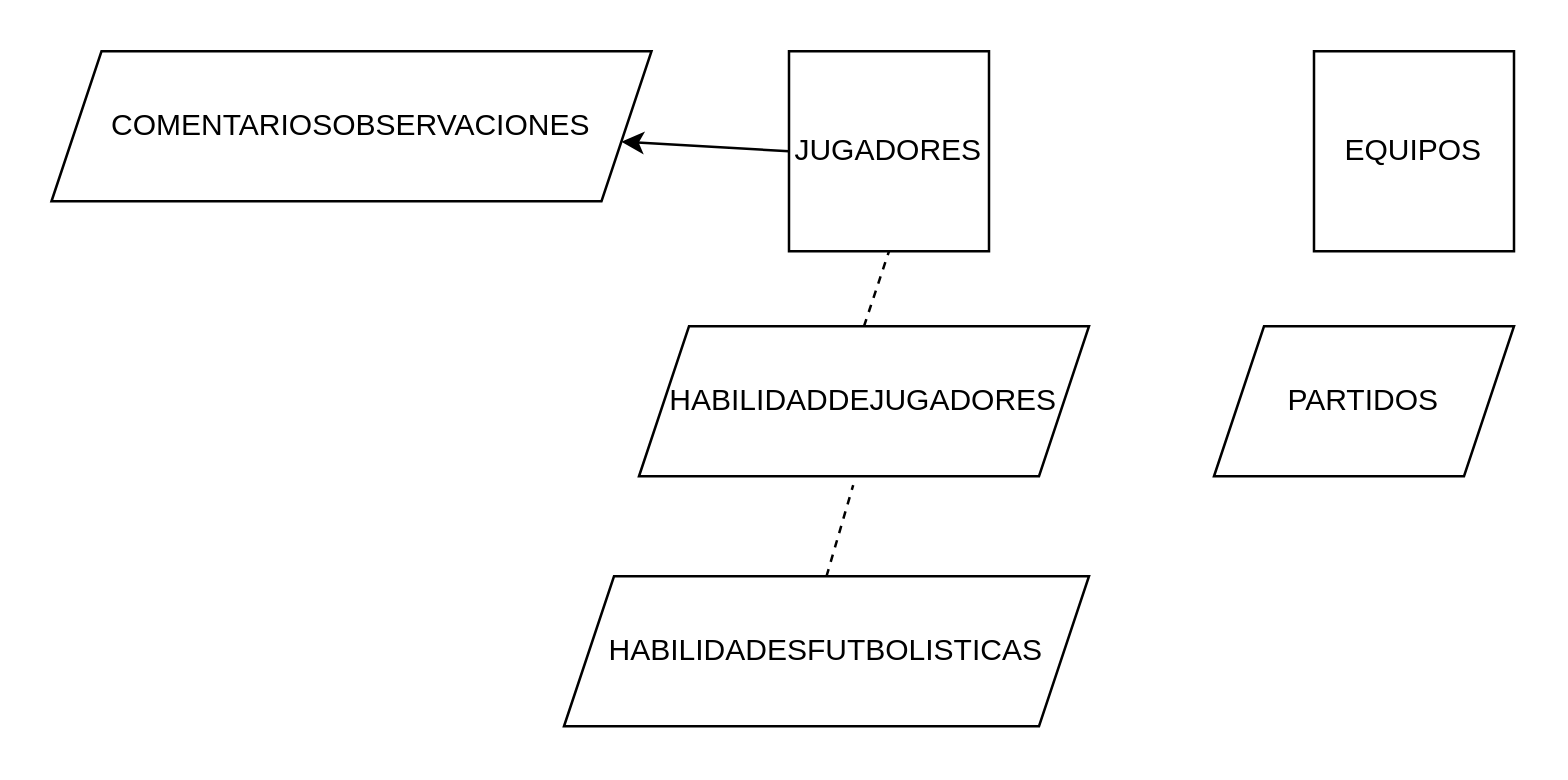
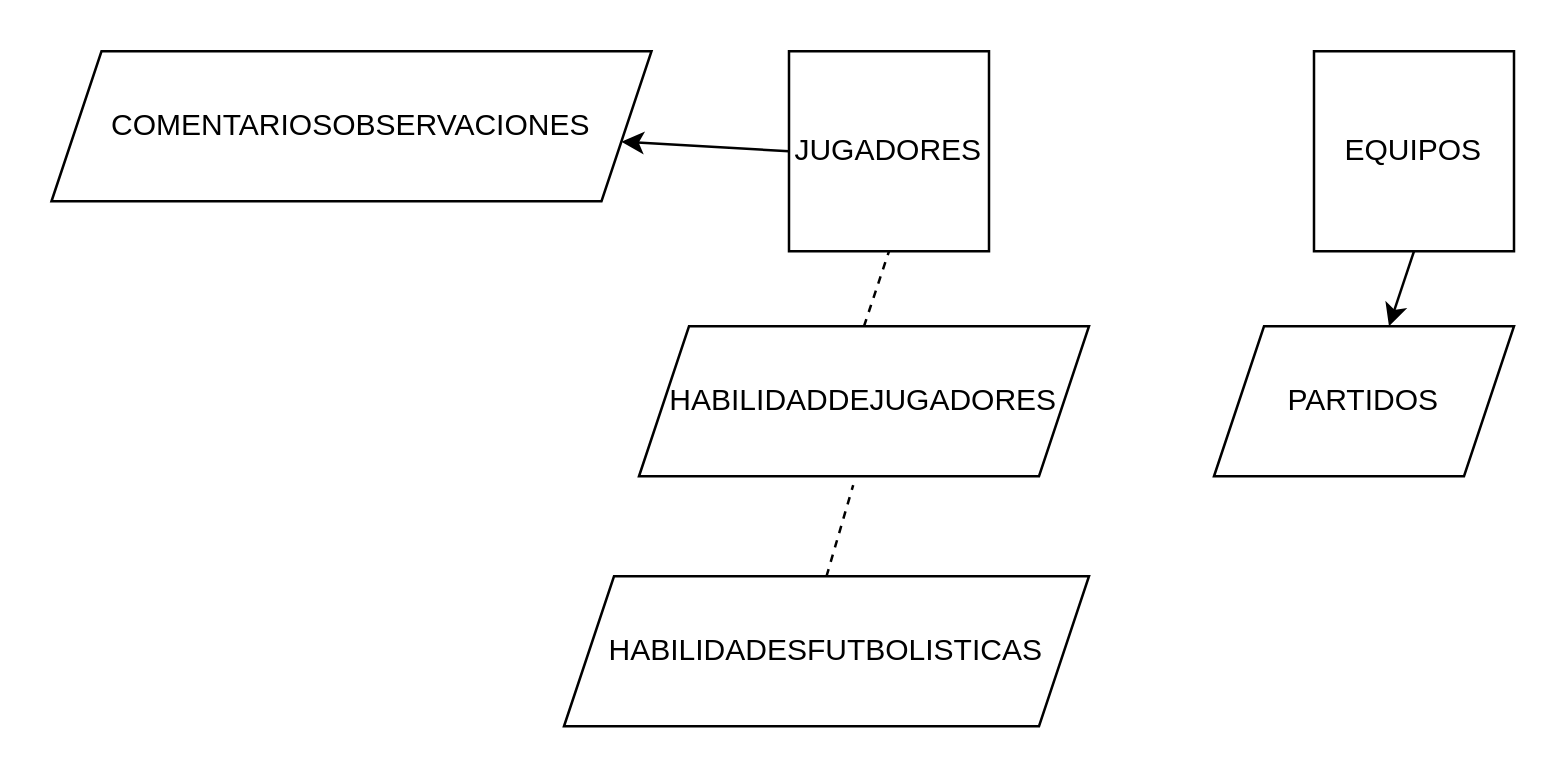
  <mxCell id="0" />
  <mxCell id="1" parent="0" />
  <mxCell id="2" value="JUGADORES" style="whiteSpace=wrap;html=1;aspect=fixed;" vertex="1" parent="1"><mxGeometry x="315" y="20" width="80" height="80" as="geometry" /></mxCell>
  <mxCell id="3" value="EQUIPOS" style="whiteSpace=wrap;html=1;aspect=fixed;" vertex="1" parent="1"><mxGeometry x="525" y="20" width="80" height="80" as="geometry" /></mxCell>
  <mxCell id="4" value="HABILIDADESFUTBOLISTICAS" style="shape=parallelogram;perimeter=parallelogramPerimeter;whiteSpace=wrap;html=1;fixedSize=1;" vertex="1" parent="1"><mxGeometry x="225" y="230" width="210" height="60" as="geometry" /></mxCell>
  <mxCell id="5" value="HABILIDADDEJUGADORES" style="shape=parallelogram;perimeter=parallelogramPerimeter;whiteSpace=wrap;html=1;fixedSize=1;" vertex="1" parent="1"><mxGeometry x="255" y="130" width="180" height="60" as="geometry" /></mxCell>
  <mxCell id="6" value="COMENTARIOSOBSERVACIONES" style="shape=parallelogram;perimeter=parallelogramPerimeter;whiteSpace=wrap;html=1;fixedSize=1;" vertex="1" parent="1"><mxGeometry x="20" y="20" width="240" height="60" as="geometry" /></mxCell>
  <mxCell id="7" value="PARTIDOS" style="shape=parallelogram;perimeter=parallelogramPerimeter;whiteSpace=wrap;html=1;fixedSize=1;" vertex="1" parent="1"><mxGeometry x="485" y="130" width="120" height="60" as="geometry" /></mxCell>
+ <mxCell id="8" value="" style="endArrow=classic;html=1;rounded=0;exitX=0.5;exitY=1;exitDx=0;exitDy=0;" edge="1" parent="1" source="3" target="7"><mxGeometry width="50" height="50" relative="1" as="geometry"><mxPoint x="135" y="140" as="sourcePoint" /><mxPoint x="185" y="90" as="targetPoint" /></mxGeometry></mxCell>
  <mxCell id="9" value="" style="endArrow=classic;html=1;rounded=0;exitX=0;exitY=0.5;exitDx=0;exitDy=0;" edge="1" parent="1" source="2" target="6"><mxGeometry width="50" height="50" relative="1" as="geometry"><mxPoint x="465" y="280" as="sourcePoint" /><mxPoint x="515" y="230" as="targetPoint" /></mxGeometry></mxCell>
  <mxCell id="10" value="" style="endArrow=none;dashed=1;html=1;rounded=0;entryX=0.5;entryY=1;entryDx=0;entryDy=0;exitX=0.5;exitY=0;exitDx=0;exitDy=0;" edge="1" parent="1" source="5" target="2"><mxGeometry width="50" height="50" relative="1" as="geometry"><mxPoint x="415" y="130" as="sourcePoint" /><mxPoint x="465" y="80" as="targetPoint" /></mxGeometry></mxCell>
  <mxCell id="11" value="" style="endArrow=none;dashed=1;html=1;rounded=0;entryX=0.476;entryY=1.059;entryDx=0;entryDy=0;entryPerimeter=0;exitX=0.5;exitY=0;exitDx=0;exitDy=0;" edge="1" parent="1" source="4" target="5"><mxGeometry width="50" height="50" relative="1" as="geometry"><mxPoint x="435" y="250" as="sourcePoint" /><mxPoint x="485" y="200" as="targetPoint" /></mxGeometry></mxCell>
